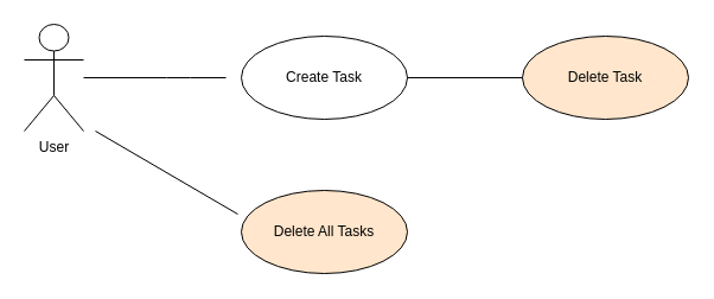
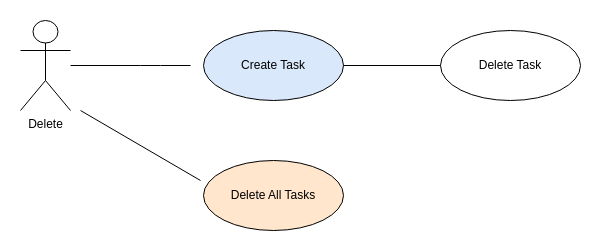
  <mxCell id="0" />
  <mxCell id="1" parent="0" />
- <mxCell id="2" value="User" style="shape=umlActor;verticalLabelPosition=bottom;labelBackgroundColor=#ffffff;verticalAlign=top;html=1;" vertex="1" parent="1"><mxGeometry x="20" y="20" width="50" height="90" as="geometry" /></mxCell>
- <mxCell id="3" value="Create Task" style="ellipse;whiteSpace=wrap;html=1;" vertex="1" parent="1"><mxGeometry x="203" y="30" width="140" height="70" as="geometry" /></mxCell>
- <mxCell id="4" value="Delete Task" style="ellipse;whiteSpace=wrap;html=1;fillColor=#ffe6cc;" vertex="1" parent="1"><mxGeometry x="440" y="30" width="140" height="70" as="geometry" /></mxCell>
+ <mxCell id="2" value="Delete" style="shape=umlActor;verticalLabelPosition=bottom;labelBackgroundColor=#ffffff;verticalAlign=top;html=1;" vertex="1" parent="1"><mxGeometry x="20" y="20" width="50" height="90" as="geometry" /></mxCell>
+ <mxCell id="3" value="Create Task" style="ellipse;whiteSpace=wrap;html=1;fillColor=#dae8fc;" vertex="1" parent="1"><mxGeometry x="203" y="30" width="140" height="70" as="geometry" /></mxCell>
+ <mxCell id="4" value="Delete Task" style="ellipse;whiteSpace=wrap;html=1;" vertex="1" parent="1"><mxGeometry x="440" y="30" width="140" height="70" as="geometry" /></mxCell>
  <mxCell id="5" value="" style="endArrow=none;html=1;edgeStyle=orthogonalEdgeStyle;" edge="1" parent="1"><mxGeometry relative="1" as="geometry"><mxPoint x="70" y="65" as="sourcePoint" /><mxPoint x="190" y="65" as="targetPoint" /><Array as="points"><mxPoint x="150" y="65" /><mxPoint x="150" y="65" /></Array></mxGeometry></mxCell>
  <mxCell id="6" value="" style="resizable=0;html=1;align=left;verticalAlign=bottom;labelBackgroundColor=#ffffff;fontSize=10;" connectable="0" vertex="1" parent="5"><mxGeometry x="-1" relative="1" as="geometry" /></mxCell>
  <mxCell id="7" value="" style="resizable=0;html=1;align=right;verticalAlign=bottom;labelBackgroundColor=#ffffff;fontSize=10;" connectable="0" vertex="1" parent="5"><mxGeometry x="1" relative="1" as="geometry" /></mxCell>
  <mxCell id="8" value="" style="endArrow=none;html=1;edgeStyle=orthogonalEdgeStyle;" edge="1" parent="1"><mxGeometry relative="1" as="geometry"><mxPoint x="343" y="65" as="sourcePoint" /><mxPoint x="440" y="65" as="targetPoint" /></mxGeometry></mxCell>
  <mxCell id="9" value="Delete All Tasks" style="ellipse;whiteSpace=wrap;html=1;fillColor=#ffe6cc;" vertex="1" parent="1"><mxGeometry x="203" y="160" width="140" height="70" as="geometry" /></mxCell>
  <mxCell id="10" value="" style="endArrow=none;html=1;" edge="1" parent="1"><mxGeometry width="50" height="50" relative="1" as="geometry"><mxPoint x="80" y="110" as="sourcePoint" /><mxPoint x="200" y="180" as="targetPoint" /></mxGeometry></mxCell>
